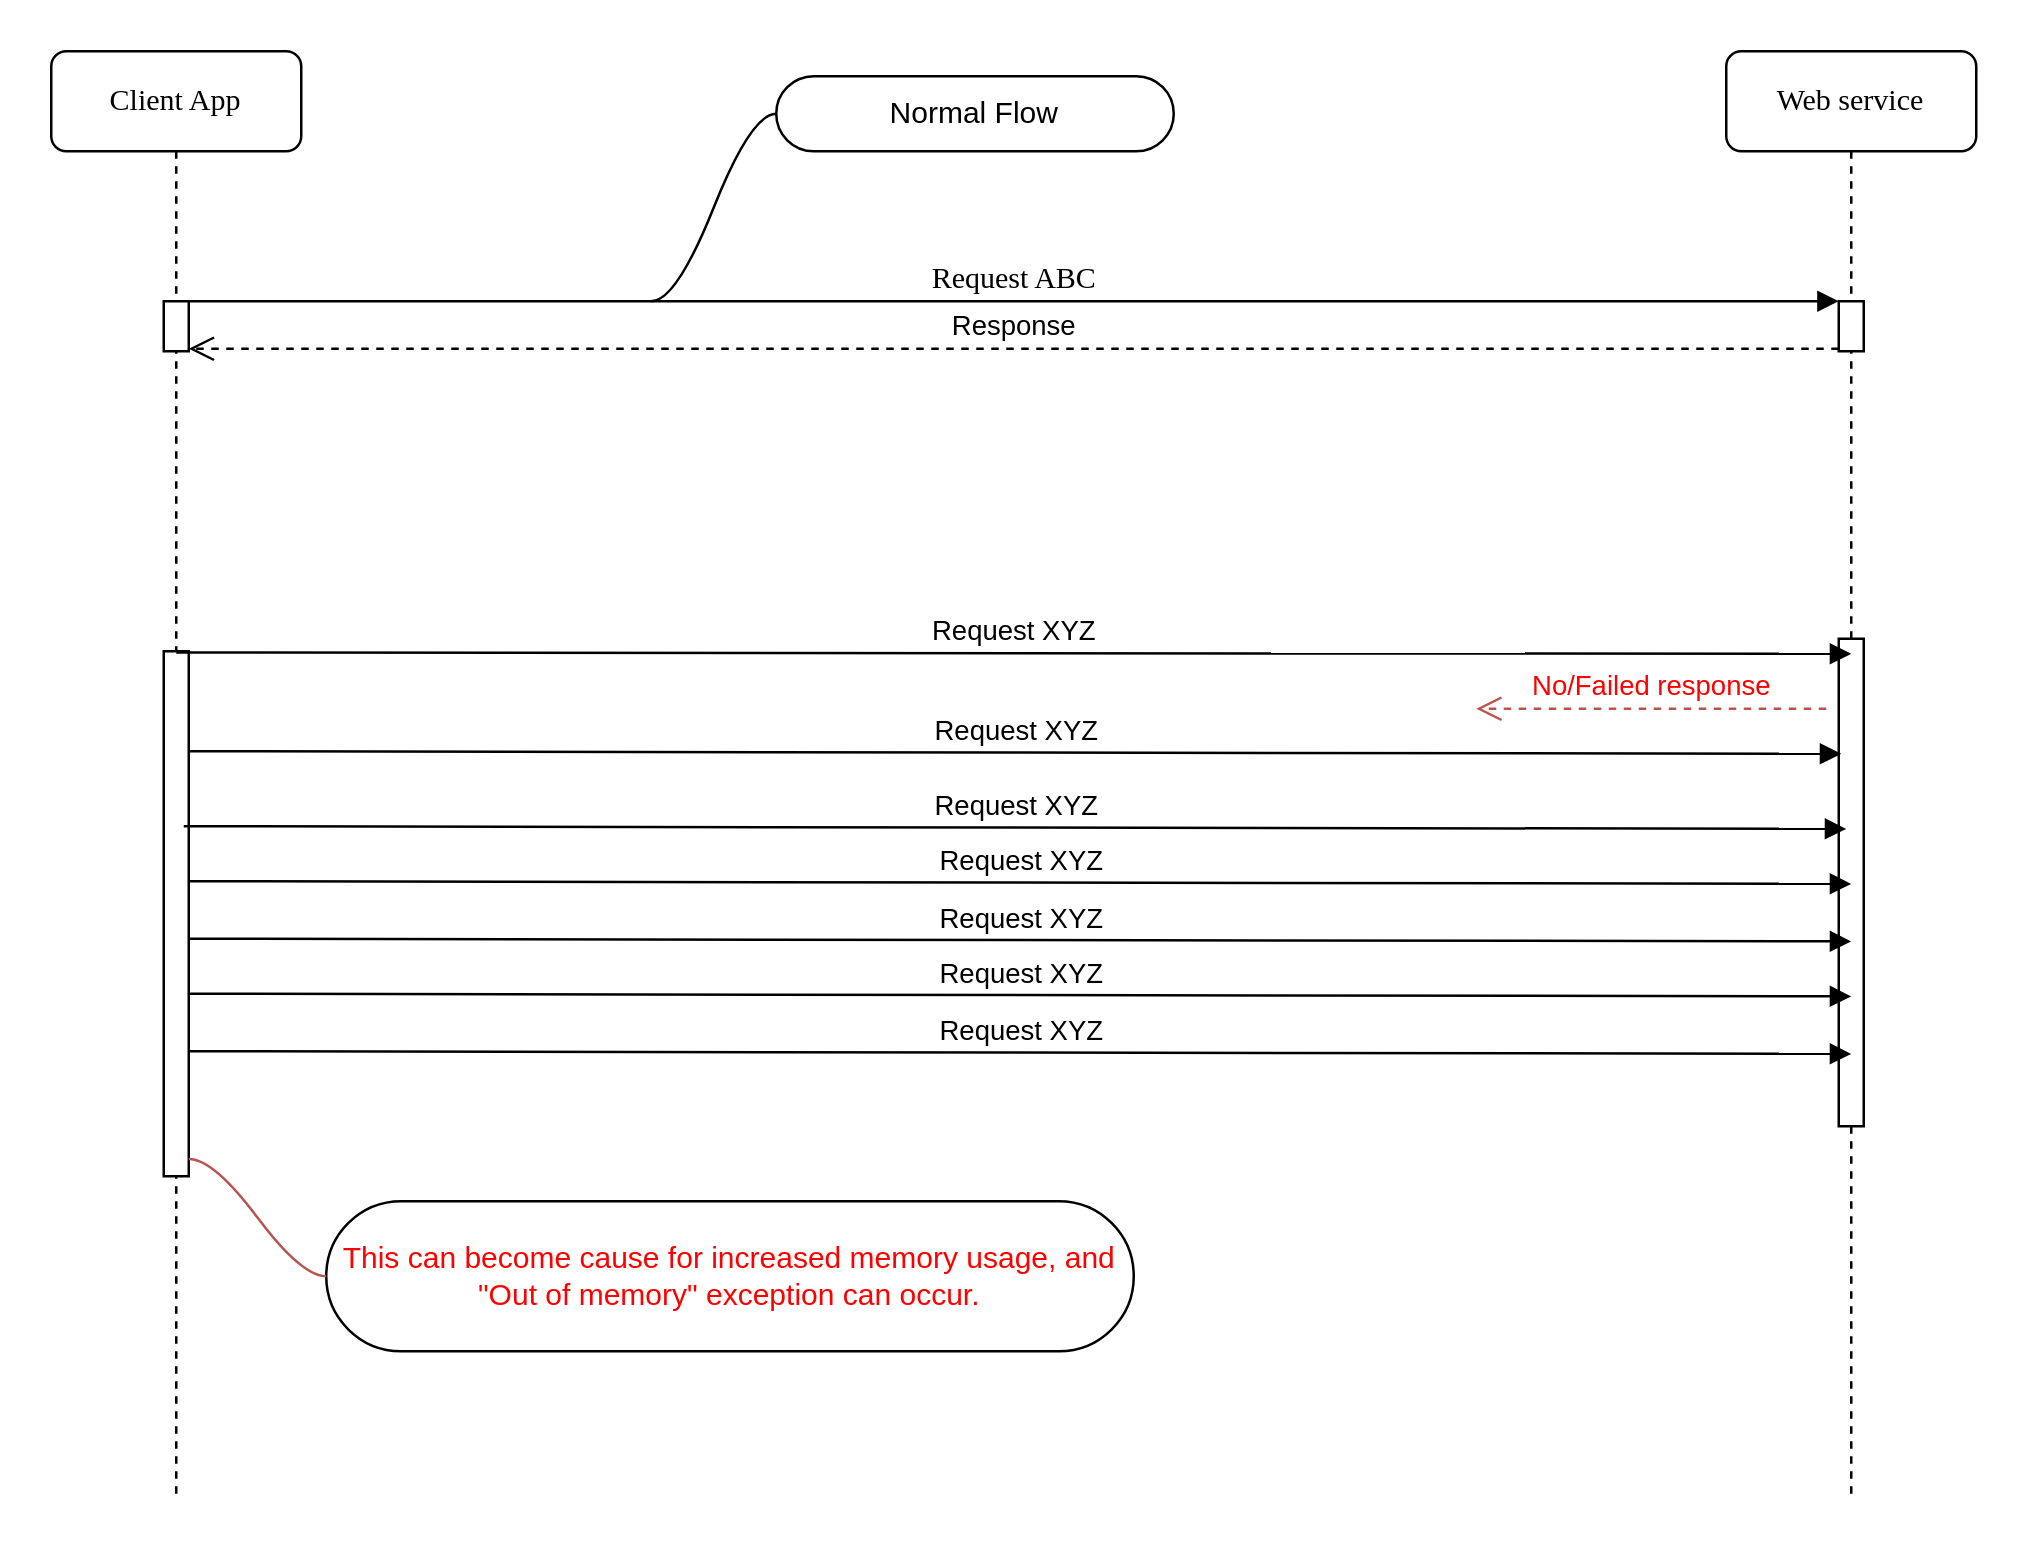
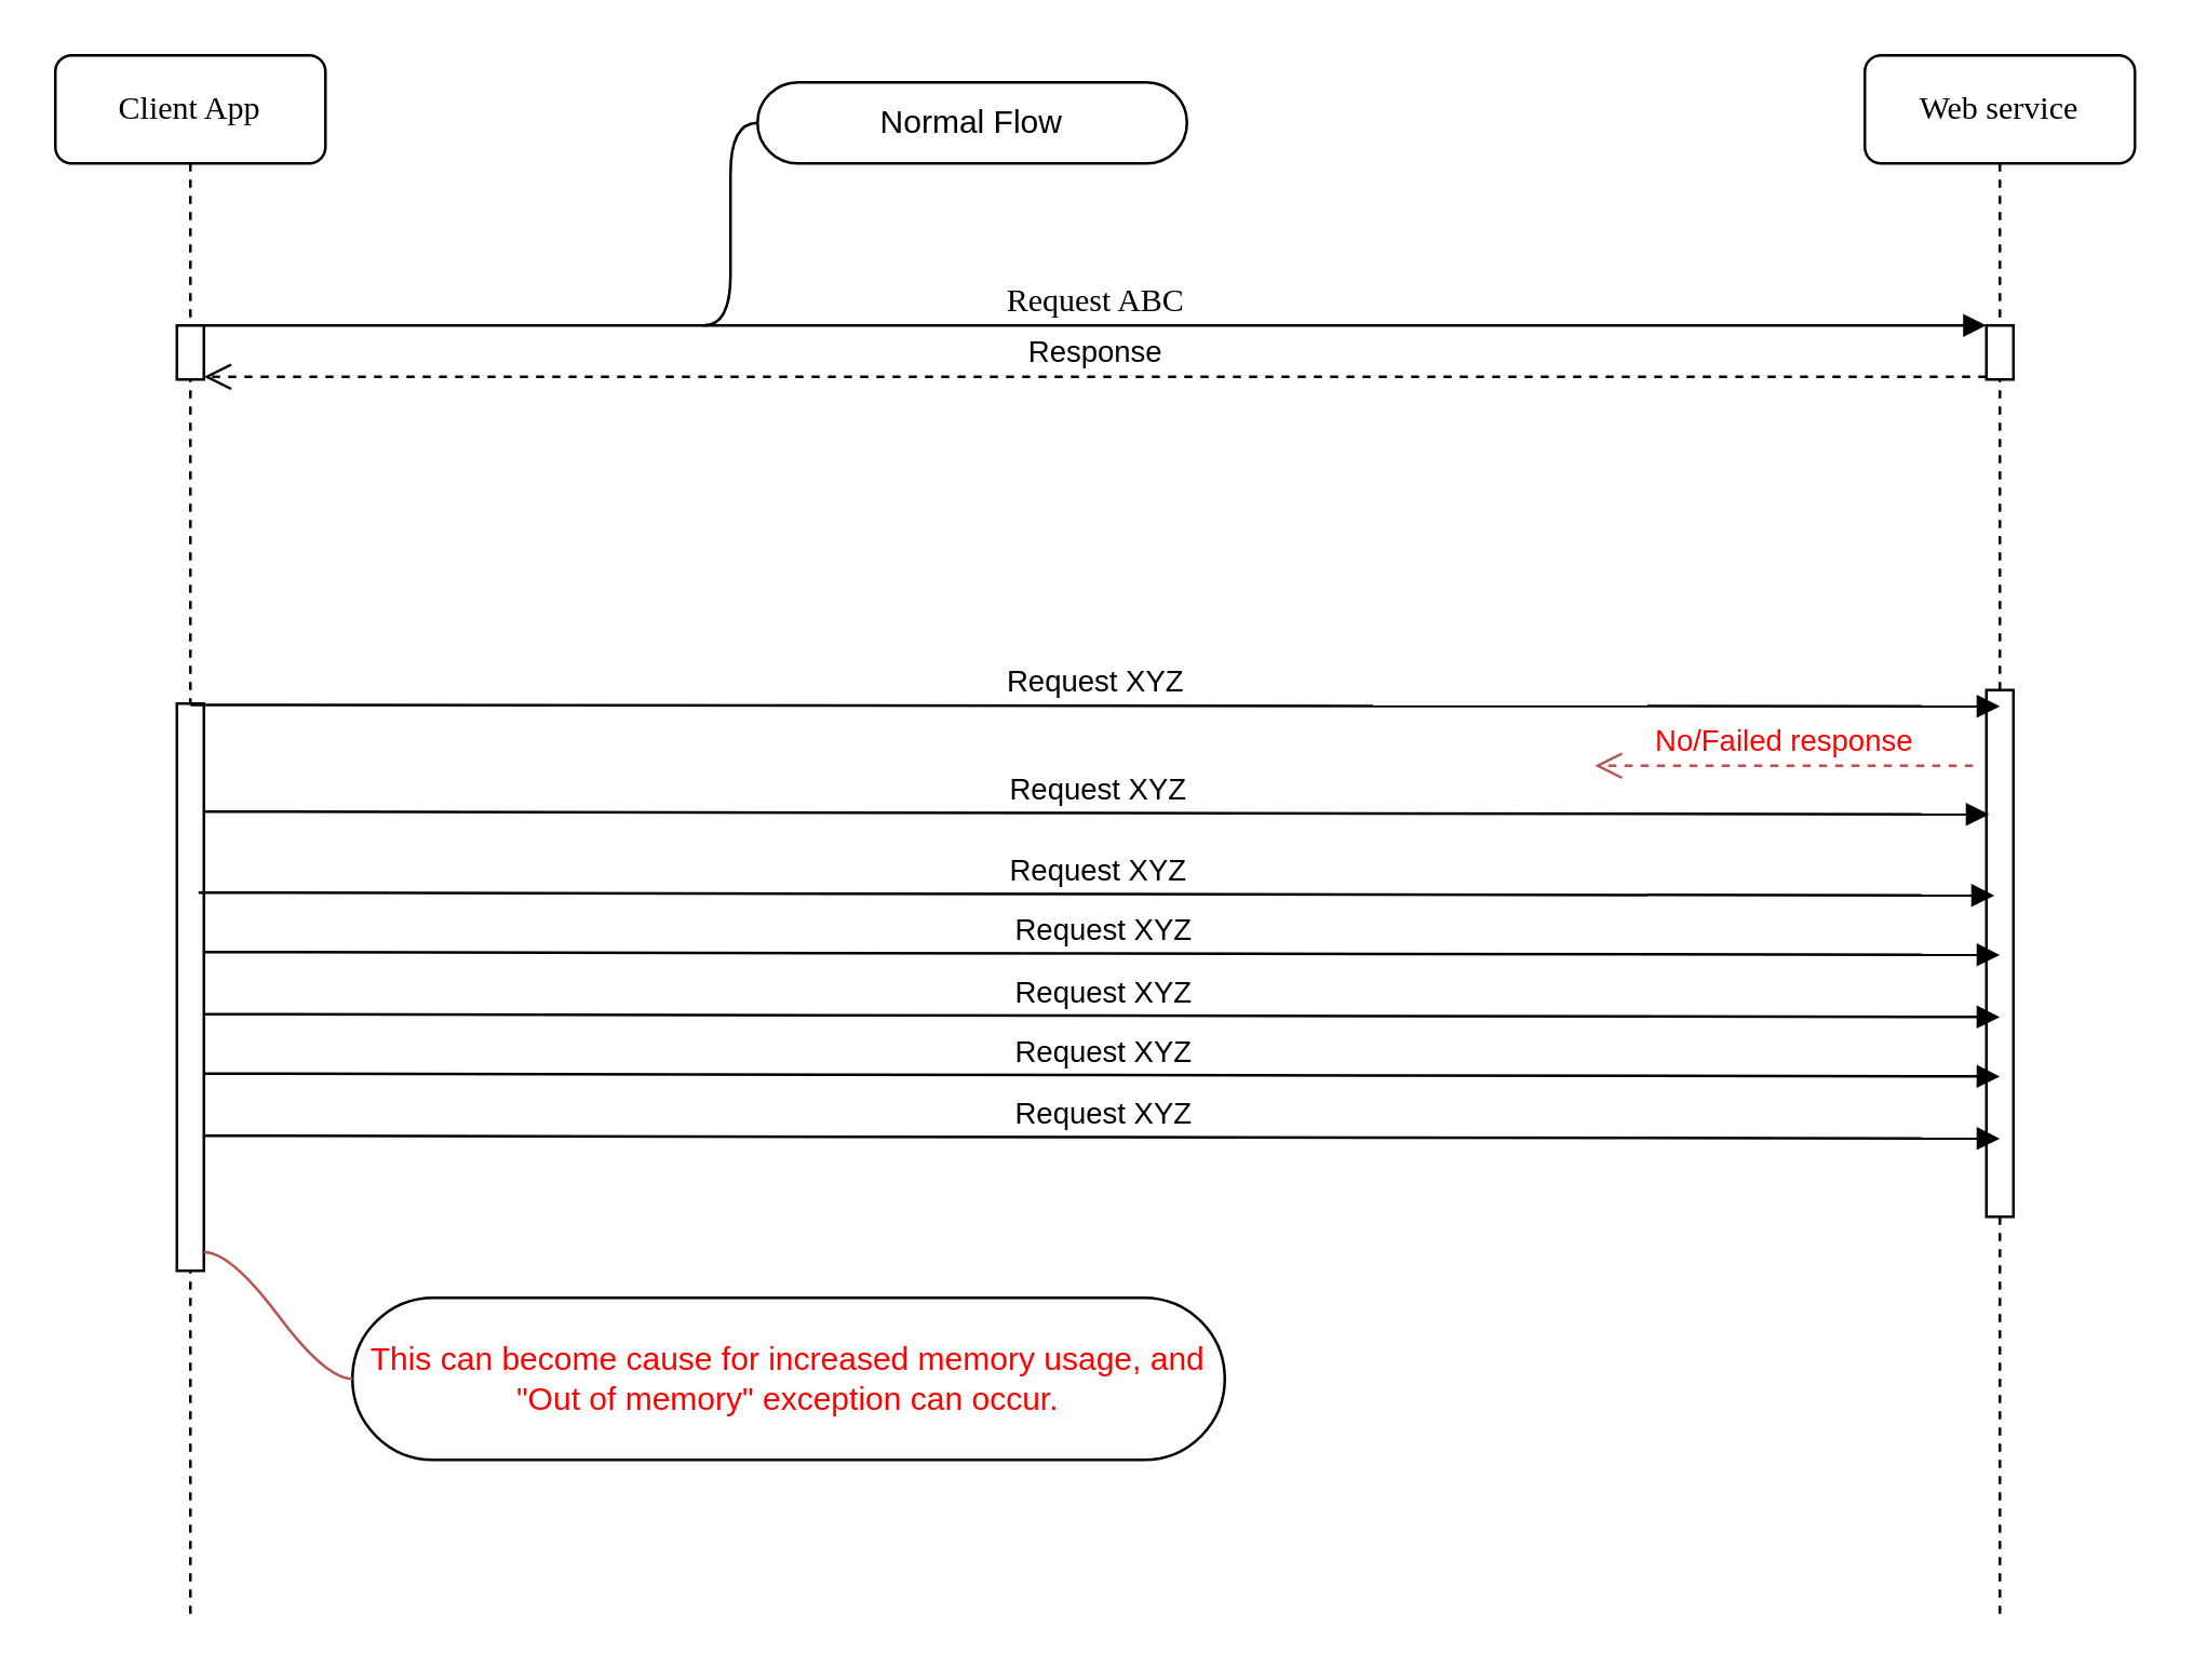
  <mxCell id="0" />
  <mxCell id="1" parent="0" />
  <mxCell id="2" value="Web service" style="shape=umlLifeline;perimeter=lifelinePerimeter;whiteSpace=wrap;html=1;container=1;collapsible=0;recursiveResize=0;outlineConnect=0;rounded=1;shadow=0;comic=0;labelBackgroundColor=none;strokeColor=#000000;strokeWidth=1;fillColor=#FFFFFF;fontFamily=Verdana;fontSize=12;fontColor=#000000;align=center;" parent="1" vertex="1"><mxGeometry x="690" y="20" width="100" height="580" as="geometry" /></mxCell>
  <mxCell id="3" value="" style="html=1;points=[];perimeter=orthogonalPerimeter;rounded=0;shadow=0;comic=0;labelBackgroundColor=none;strokeColor=#000000;strokeWidth=1;fillColor=#FFFFFF;fontFamily=Verdana;fontSize=12;fontColor=#000000;align=center;" parent="2" vertex="1"><mxGeometry x="45" y="100" width="10" height="20" as="geometry" /></mxCell>
  <mxCell id="4" value="" style="html=1;points=[];perimeter=orthogonalPerimeter;" vertex="1" parent="2"><mxGeometry x="45" y="235" width="10" height="195" as="geometry" /></mxCell>
  <mxCell id="5" value="Client App" style="shape=umlLifeline;perimeter=lifelinePerimeter;whiteSpace=wrap;html=1;container=1;collapsible=0;recursiveResize=0;outlineConnect=0;rounded=1;shadow=0;comic=0;labelBackgroundColor=none;strokeColor=#000000;strokeWidth=1;fillColor=#FFFFFF;fontFamily=Verdana;fontSize=12;fontColor=#000000;align=center;" parent="1" vertex="1"><mxGeometry x="20" y="20" width="100" height="580" as="geometry" /></mxCell>
  <mxCell id="6" value="" style="html=1;points=[];perimeter=orthogonalPerimeter;rounded=0;shadow=0;comic=0;labelBackgroundColor=none;strokeColor=#000000;strokeWidth=1;fillColor=#FFFFFF;fontFamily=Verdana;fontSize=12;fontColor=#000000;align=center;" parent="5" vertex="1"><mxGeometry x="45" y="100" width="10" height="20" as="geometry" /></mxCell>
  <mxCell id="7" value="" style="html=1;points=[];perimeter=orthogonalPerimeter;" vertex="1" parent="5"><mxGeometry x="45" y="240" width="10" height="210" as="geometry" /></mxCell>
  <mxCell id="8" value="Request ABC" style="html=1;verticalAlign=bottom;endArrow=block;entryX=0;entryY=0;labelBackgroundColor=none;fontFamily=Verdana;fontSize=12;edgeStyle=elbowEdgeStyle;elbow=vertical;" parent="1" source="6" target="3" edge="1"><mxGeometry relative="1" as="geometry"><mxPoint x="140" y="130" as="sourcePoint" /></mxGeometry></mxCell>
  <mxCell id="9" value="Response" style="html=1;verticalAlign=bottom;endArrow=open;dashed=1;endSize=8;" edge="1" parent="1"><mxGeometry relative="1" as="geometry"><mxPoint x="735" y="139" as="sourcePoint" /><mxPoint x="75" y="139" as="targetPoint" /></mxGeometry></mxCell>
- <mxCell id="10" value="Normal Flow" style="whiteSpace=wrap;html=1;rounded=1;arcSize=50;align=center;verticalAlign=middle;container=1;recursiveResize=0;strokeWidth=1;autosize=1;spacing=4;treeFolding=1;treeMoving=1;" vertex="1" parent="1"><mxGeometry x="310" y="30" width="159" height="30" as="geometry" /></mxCell>
+ <mxCell id="10" value="Normal Flow" style="whiteSpace=wrap;html=1;rounded=1;arcSize=50;align=center;verticalAlign=middle;container=1;recursiveResize=0;strokeWidth=1;autosize=1;spacing=4;treeFolding=1;treeMoving=1;" vertex="1" parent="1"><mxGeometry x="280" y="30" width="159" height="30" as="geometry" /></mxCell>
  <mxCell id="11" value="" style="edgeStyle=entityRelationEdgeStyle;startArrow=none;endArrow=none;segment=10;curved=1;" edge="1" target="10" parent="1"><mxGeometry relative="1" as="geometry"><mxPoint x="260" y="120" as="sourcePoint" /></mxGeometry></mxCell>
  <mxCell id="12" value="Request XYZ" style="html=1;verticalAlign=bottom;endArrow=block;entryX=0.5;entryY=0.031;entryDx=0;entryDy=0;entryPerimeter=0;" edge="1" parent="1" target="4"><mxGeometry width="80" relative="1" as="geometry"><mxPoint x="70" y="260.5" as="sourcePoint" /><mxPoint x="720" y="261" as="targetPoint" /></mxGeometry></mxCell>
  <mxCell id="13" value="No/Failed response" style="html=1;verticalAlign=bottom;endArrow=open;dashed=1;endSize=8;fillColor=#f8cecc;strokeColor=#B85450;fontColor=#FF0000;" edge="1" parent="1"><mxGeometry relative="1" as="geometry"><mxPoint x="730" y="283" as="sourcePoint" /><mxPoint x="590" y="283" as="targetPoint" /></mxGeometry></mxCell>
  <mxCell id="14" value="Request XYZ" style="html=1;verticalAlign=bottom;endArrow=block;entryX=0.1;entryY=0.236;entryDx=0;entryDy=0;entryPerimeter=0;" edge="1" parent="1" target="4"><mxGeometry width="80" relative="1" as="geometry"><mxPoint x="75" y="300" as="sourcePoint" /><mxPoint x="730" y="301" as="targetPoint" /></mxGeometry></mxCell>
  <mxCell id="15" value="Request XYZ" style="html=1;verticalAlign=bottom;endArrow=block;entryX=0.5;entryY=0.39;entryDx=0;entryDy=0;entryPerimeter=0;" edge="1" parent="1"><mxGeometry width="80" relative="1" as="geometry"><mxPoint x="73" y="330" as="sourcePoint" /><mxPoint x="738" y="331.05" as="targetPoint" /></mxGeometry></mxCell>
  <mxCell id="16" value="Request XYZ" style="html=1;verticalAlign=bottom;endArrow=block;entryX=0.5;entryY=0.39;entryDx=0;entryDy=0;entryPerimeter=0;" edge="1" parent="1"><mxGeometry width="80" relative="1" as="geometry"><mxPoint x="75" y="352" as="sourcePoint" /><mxPoint x="740" y="353.05" as="targetPoint" /></mxGeometry></mxCell>
  <mxCell id="17" value="Request XYZ" style="html=1;verticalAlign=bottom;endArrow=block;entryX=0.5;entryY=0.39;entryDx=0;entryDy=0;entryPerimeter=0;" edge="1" parent="1"><mxGeometry width="80" relative="1" as="geometry"><mxPoint x="75" y="375" as="sourcePoint" /><mxPoint x="740" y="376.05" as="targetPoint" /></mxGeometry></mxCell>
  <mxCell id="18" value="Request XYZ" style="html=1;verticalAlign=bottom;endArrow=block;entryX=0.5;entryY=0.39;entryDx=0;entryDy=0;entryPerimeter=0;" edge="1" parent="1"><mxGeometry width="80" relative="1" as="geometry"><mxPoint x="75" y="397" as="sourcePoint" /><mxPoint x="740" y="398.05" as="targetPoint" /></mxGeometry></mxCell>
  <mxCell id="19" value="Request XYZ" style="html=1;verticalAlign=bottom;endArrow=block;entryX=0.5;entryY=0.39;entryDx=0;entryDy=0;entryPerimeter=0;" edge="1" parent="1"><mxGeometry width="80" relative="1" as="geometry"><mxPoint x="75" y="420" as="sourcePoint" /><mxPoint x="740" y="421.05" as="targetPoint" /></mxGeometry></mxCell>
  <mxCell id="20" value="This can become cause for increased memory usage, and &quot;Out of memory&quot; exception can occur." style="whiteSpace=wrap;html=1;rounded=1;arcSize=50;align=center;verticalAlign=middle;container=1;recursiveResize=0;strokeWidth=1;autosize=1;spacing=4;treeFolding=1;treeMoving=1;fontColor=#FF0000;" vertex="1" parent="1"><mxGeometry x="130" y="480" width="323" height="60" as="geometry" /></mxCell>
  <mxCell id="21" value="" style="edgeStyle=entityRelationEdgeStyle;startArrow=none;endArrow=none;segment=10;curved=1;strokeColor=#B85450;fontColor=#FF0000;exitX=1;exitY=0.967;exitDx=0;exitDy=0;exitPerimeter=0;" edge="1" target="20" parent="1" source="7"><mxGeometry relative="1" as="geometry"><mxPoint x="130" y="520" as="sourcePoint" /></mxGeometry></mxCell>
